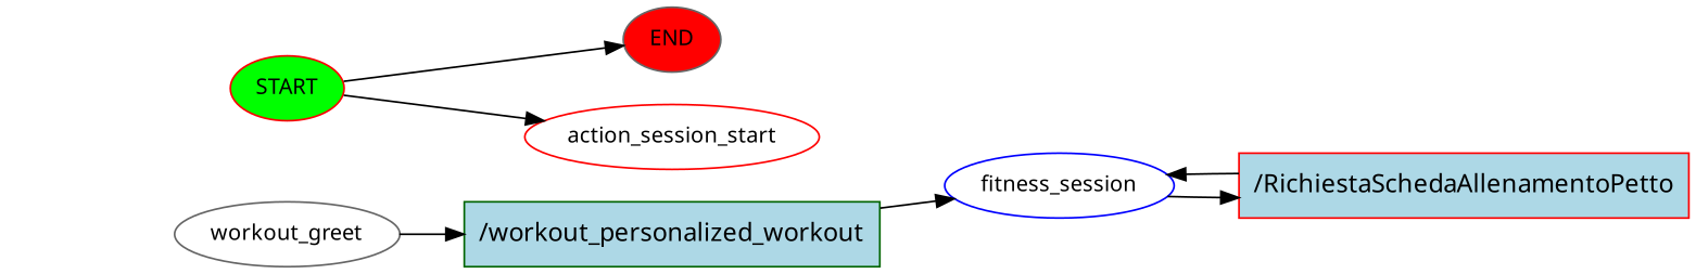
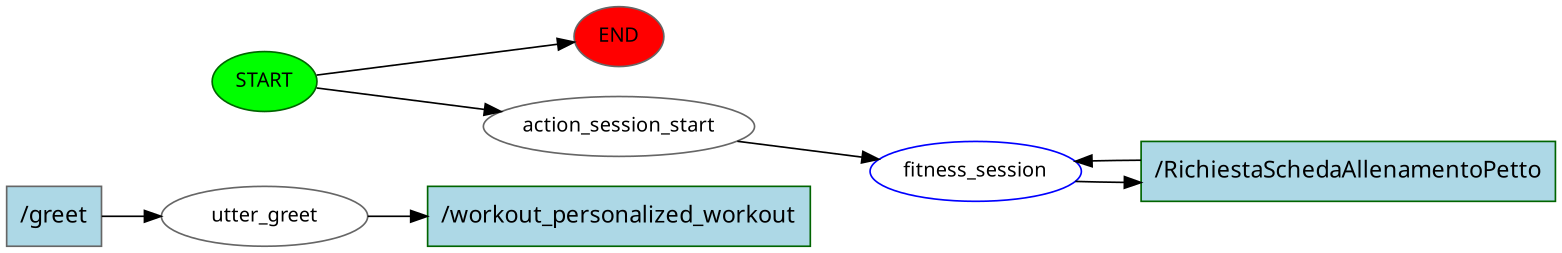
  digraph {
    fontname="Noto Sans"
    rankdir=LR
    node [color=gray40 fontname="Noto Sans" fontsize=12 style=filled]
    edge [fontname="Noto Sans"]
-   n1 [color=red fillcolor=green label=START]
+   n1 [color=darkgreen fillcolor=green label=START]
    n2 [fillcolor=red label=END]
-   n3 [color=red label=action_session_start style=""]
-   n5 [label=workout_greet style=""]
+   n3 [label=action_session_start style=""]
+   n4 [fillcolor=lightblue label="/greet" shape=rect fontsize=""]
+   n5 [label=utter_greet style=""]
    n6 [color=darkgreen fillcolor=lightblue label="/workout_personalized_workout" shape=rect fontsize=""]
    n7 [color=blue label=fitness_session style=""]
-   n8 [color=red fillcolor=lightblue label="/RichiestaSchedaAllenamentoPetto" shape=rect fontsize=""]
+   n8 [color=darkgreen fillcolor=lightblue label="/RichiestaSchedaAllenamentoPetto" shape=rect fontsize=""]
    n1 -> n2
    n1 -> n3
+   n4 -> n5
    n5 -> n6
-   n6 -> n7
+   n3 -> n7
    n7 -> n8
    n8 -> n7
  }
